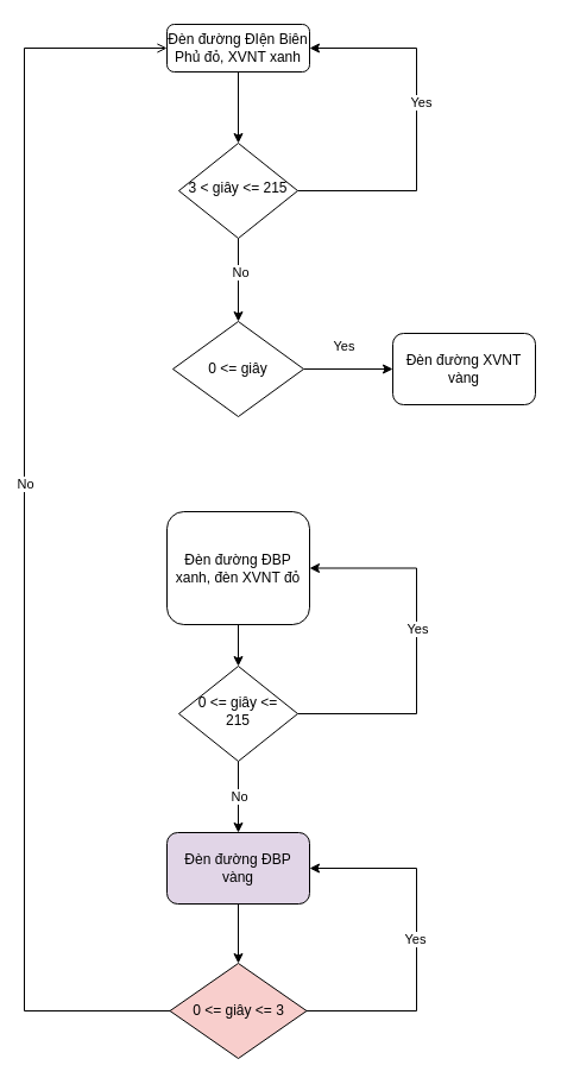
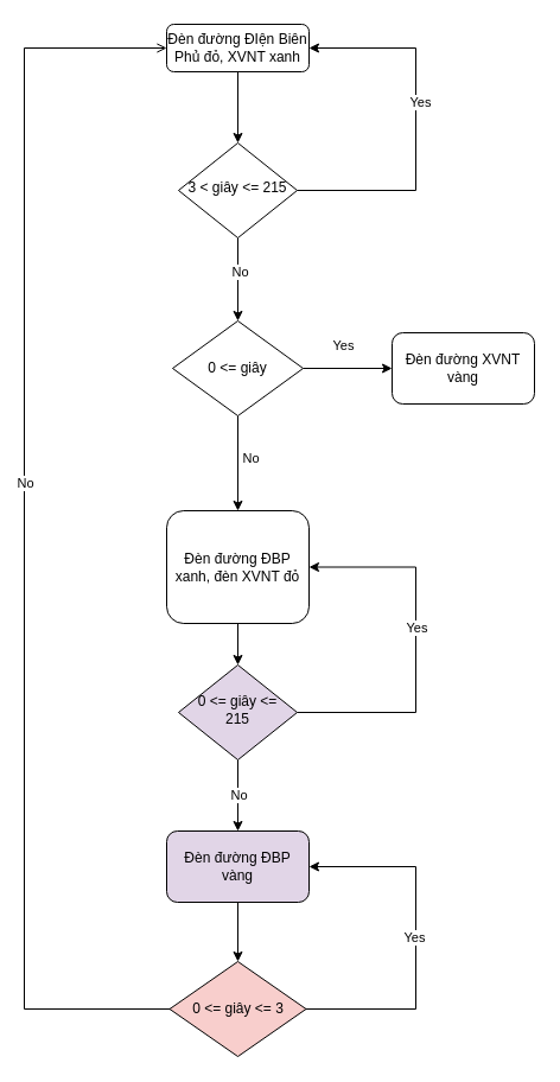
  <mxCell id="0" />
  <mxCell id="1" parent="0" />
  <mxCell id="2" value="Đèn đường ĐIện Biên Phủ đỏ, XVNT xanh" style="rounded=1;whiteSpace=wrap;html=1;fontSize=12;glass=0;strokeWidth=1;shadow=0;" parent="1" vertex="1"><mxGeometry x="140" y="20" width="120" height="40" as="geometry" /></mxCell>
  <mxCell id="3" value="3 &amp;lt; giây &amp;lt;= 215" style="rhombus;whiteSpace=wrap;html=1;shadow=0;fontFamily=Helvetica;fontSize=12;align=center;strokeWidth=1;spacing=6;spacingTop=-4;" parent="1" vertex="1"><mxGeometry x="150" y="120" width="100" height="80" as="geometry" /></mxCell>
  <mxCell id="4" value="" style="edgeStyle=orthogonalEdgeStyle;rounded=0;orthogonalLoop=1;jettySize=auto;html=1;" edge="1" parent="1" source="8" target="9"><mxGeometry relative="1" as="geometry" /></mxCell>
  <mxCell id="5" value="Yes" style="edgeLabel;html=1;align=center;verticalAlign=middle;resizable=0;points=[];" vertex="1" connectable="0" parent="4"><mxGeometry x="-0.109" y="-4" relative="1" as="geometry"><mxPoint y="-24" as="offset" /></mxGeometry></mxCell>
+ <mxCell id="6" value="" style="edgeStyle=orthogonalEdgeStyle;rounded=0;orthogonalLoop=1;jettySize=auto;html=1;" edge="1" parent="1" source="8" target="11"><mxGeometry relative="1" as="geometry" /></mxCell>
+ <mxCell id="7" value="No" style="edgeLabel;html=1;align=center;verticalAlign=middle;resizable=0;points=[];" vertex="1" connectable="0" parent="6"><mxGeometry x="-0.132" y="4" relative="1" as="geometry"><mxPoint x="6" as="offset" /></mxGeometry></mxCell>
  <mxCell id="8" value="0 &amp;lt;= giây" style="rhombus;whiteSpace=wrap;html=1;" vertex="1" parent="1"><mxGeometry x="145" y="270" width="110" height="80" as="geometry" /></mxCell>
  <mxCell id="9" value="Đèn đường XVNT vàng" style="rounded=1;whiteSpace=wrap;html=1;" vertex="1" parent="1"><mxGeometry x="330" y="280" width="120" height="60" as="geometry" /></mxCell>
  <mxCell id="10" value="" style="edgeStyle=orthogonalEdgeStyle;rounded=0;orthogonalLoop=1;jettySize=auto;html=1;" edge="1" parent="1" source="11" target="17"><mxGeometry relative="1" as="geometry" /></mxCell>
  <mxCell id="11" value="Đèn đường ĐBP xanh, đèn XVNT đỏ" style="rounded=1;whiteSpace=wrap;html=1;" vertex="1" parent="1"><mxGeometry x="140" y="430" width="120" height="95" as="geometry" /></mxCell>
  <mxCell id="12" value="" style="endArrow=classic;html=1;rounded=0;" edge="1" parent="1" source="3" target="8"><mxGeometry width="50" height="50" relative="1" as="geometry"><mxPoint x="330" y="420" as="sourcePoint" /><mxPoint x="380" y="370" as="targetPoint" /></mxGeometry></mxCell>
  <mxCell id="13" value="No" style="edgeLabel;html=1;align=center;verticalAlign=middle;resizable=0;points=[];" vertex="1" connectable="0" parent="12"><mxGeometry x="-0.203" y="1" relative="1" as="geometry"><mxPoint as="offset" /></mxGeometry></mxCell>
  <mxCell id="14" value="" style="endArrow=classic;html=1;rounded=0;" edge="1" parent="1" source="2" target="3"><mxGeometry width="50" height="50" relative="1" as="geometry"><mxPoint x="210" y="210" as="sourcePoint" /><mxPoint x="210" y="280" as="targetPoint" /></mxGeometry></mxCell>
  <mxCell id="15" value="" style="endArrow=classic;html=1;rounded=0;edgeStyle=elbowEdgeStyle;elbow=vertical;" edge="1" parent="1" source="3" target="2"><mxGeometry width="50" height="50" relative="1" as="geometry"><mxPoint x="220" y="220" as="sourcePoint" /><mxPoint x="220" y="290" as="targetPoint" /><Array as="points"><mxPoint x="350" y="100" /></Array></mxGeometry></mxCell>
  <mxCell id="16" value="Yes" style="edgeLabel;html=1;align=center;verticalAlign=middle;resizable=0;points=[];" vertex="1" connectable="0" parent="15"><mxGeometry x="0.126" y="-3" relative="1" as="geometry"><mxPoint as="offset" /></mxGeometry></mxCell>
- <mxCell id="17" value="0 &amp;lt;= giây &amp;lt;= 215" style="rhombus;whiteSpace=wrap;html=1;shadow=0;fontFamily=Helvetica;fontSize=12;align=center;strokeWidth=1;spacing=6;spacingTop=-4;" vertex="1" parent="1"><mxGeometry x="150" y="560" width="100" height="80" as="geometry" /></mxCell>
+ <mxCell id="17" value="0 &amp;lt;= giây &amp;lt;= 215" style="rhombus;whiteSpace=wrap;html=1;shadow=0;fontFamily=Helvetica;fontSize=12;align=center;strokeWidth=1;spacing=6;spacingTop=-4;fillColor=#e1d5e7;" vertex="1" parent="1"><mxGeometry x="150" y="560" width="100" height="80" as="geometry" /></mxCell>
  <mxCell id="18" value="" style="endArrow=classic;html=1;rounded=0;" edge="1" parent="1" source="17" target="23"><mxGeometry width="50" height="50" relative="1" as="geometry"><mxPoint x="330" y="900" as="sourcePoint" /><mxPoint x="200" y="750" as="targetPoint" /></mxGeometry></mxCell>
  <mxCell id="19" value="No" style="edgeLabel;html=1;align=center;verticalAlign=middle;resizable=0;points=[];" vertex="1" connectable="0" parent="18"><mxGeometry x="-0.031" y="4" relative="1" as="geometry"><mxPoint x="-4" as="offset" /></mxGeometry></mxCell>
  <mxCell id="20" value="" style="endArrow=classic;html=1;rounded=0;edgeStyle=elbowEdgeStyle;elbow=horizontal;" edge="1" parent="1" source="17" target="11"><mxGeometry width="50" height="50" relative="1" as="geometry"><mxPoint x="360" y="600" as="sourcePoint" /><mxPoint x="410" y="550" as="targetPoint" /><Array as="points"><mxPoint x="350" y="550" /></Array></mxGeometry></mxCell>
  <mxCell id="21" value="Yes" style="edgeLabel;html=1;align=center;verticalAlign=middle;resizable=0;points=[];" vertex="1" connectable="0" parent="20"><mxGeometry x="0.098" relative="1" as="geometry"><mxPoint as="offset" /></mxGeometry></mxCell>
  <mxCell id="22" value="" style="edgeStyle=orthogonalEdgeStyle;rounded=0;orthogonalLoop=1;jettySize=auto;html=1;" edge="1" parent="1" source="23" target="24"><mxGeometry relative="1" as="geometry" /></mxCell>
  <mxCell id="23" value="Đèn đường ĐBP vàng" style="rounded=1;whiteSpace=wrap;html=1;fillColor=#e1d5e7;" vertex="1" parent="1"><mxGeometry x="140" y="700" width="120" height="60" as="geometry" /></mxCell>
  <mxCell id="24" value="0 &amp;lt;= giây &amp;lt;= 3" style="rhombus;whiteSpace=wrap;html=1;fillColor=#f8cecc;" vertex="1" parent="1"><mxGeometry x="142.5" y="810" width="115" height="80" as="geometry" /></mxCell>
  <mxCell id="25" value="" style="endArrow=open;html=1;rounded=0;edgeStyle=elbowEdgeStyle;elbow=vertical;" edge="1" parent="1" source="24" target="2"><mxGeometry width="50" height="50" relative="1" as="geometry"><mxPoint x="430" y="680" as="sourcePoint" /><mxPoint x="480" y="630" as="targetPoint" /><Array as="points"><mxPoint x="20" y="420" /></Array></mxGeometry></mxCell>
  <mxCell id="26" value="No" style="edgeLabel;html=1;align=center;verticalAlign=middle;resizable=0;points=[];" vertex="1" connectable="0" parent="25"><mxGeometry x="0.075" relative="1" as="geometry"><mxPoint as="offset" /></mxGeometry></mxCell>
  <mxCell id="27" value="" style="endArrow=classic;html=1;rounded=0;edgeStyle=elbowEdgeStyle;elbow=horizontal;" edge="1" parent="1" source="24" target="23"><mxGeometry width="50" height="50" relative="1" as="geometry"><mxPoint x="440" y="600" as="sourcePoint" /><mxPoint x="490" y="550" as="targetPoint" /><Array as="points"><mxPoint x="350" y="785" /></Array></mxGeometry></mxCell>
  <mxCell id="28" value="Yes" style="edgeLabel;html=1;align=center;verticalAlign=middle;resizable=0;points=[];" vertex="1" connectable="0" parent="27"><mxGeometry x="0.225" y="2" relative="1" as="geometry"><mxPoint y="32" as="offset" /></mxGeometry></mxCell>
